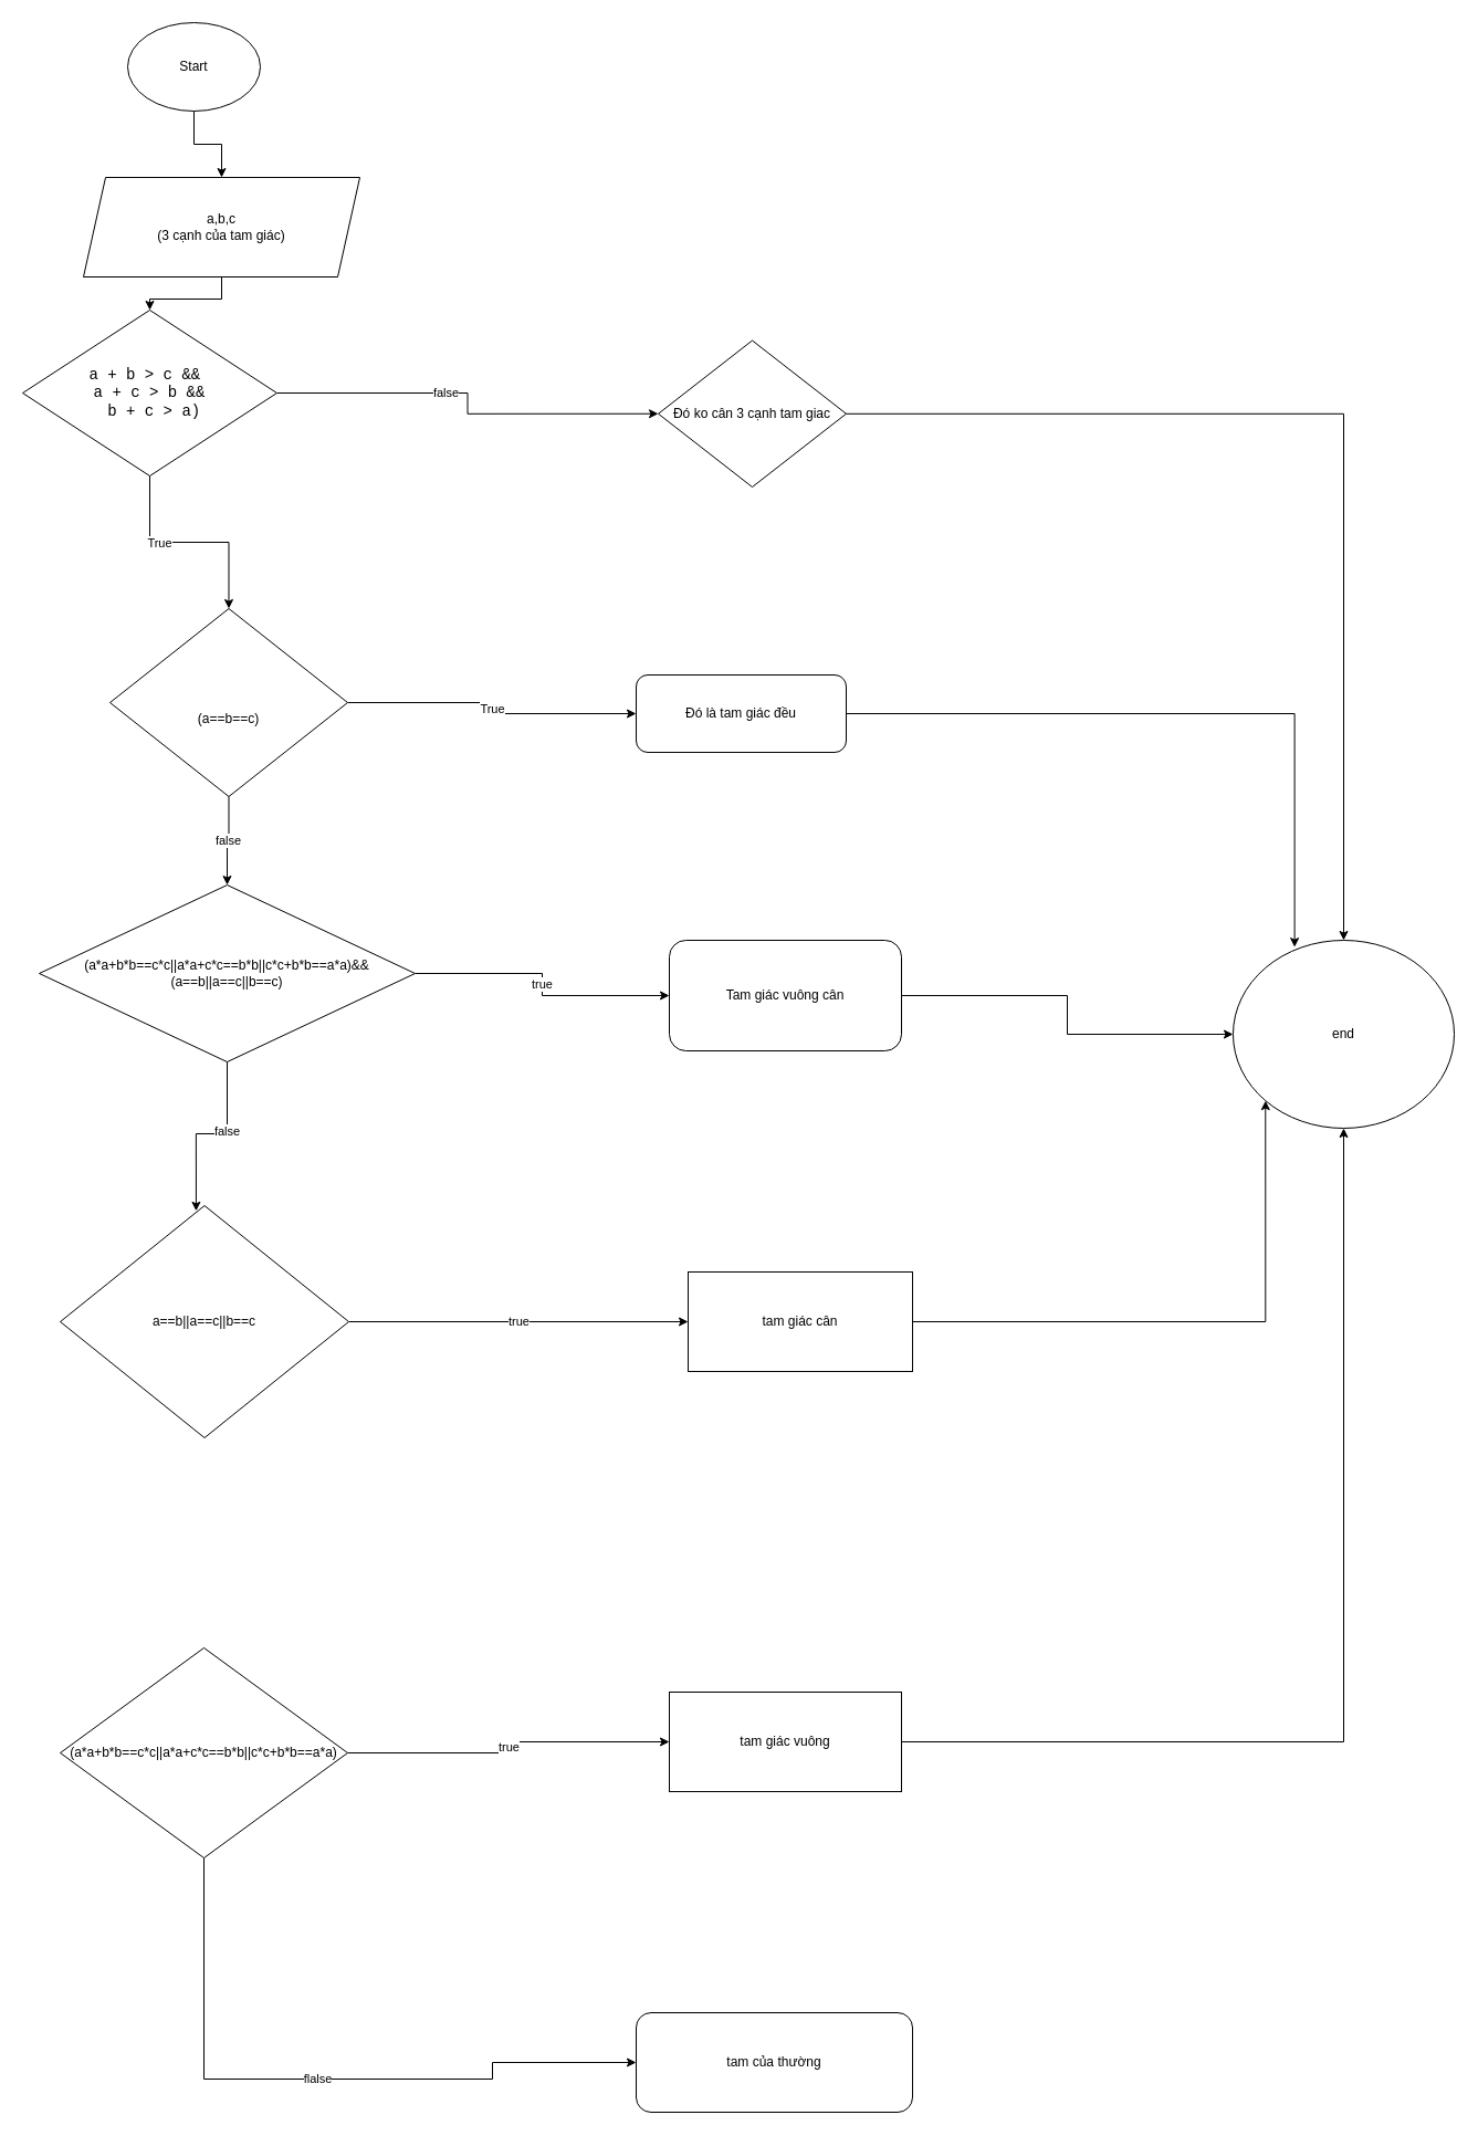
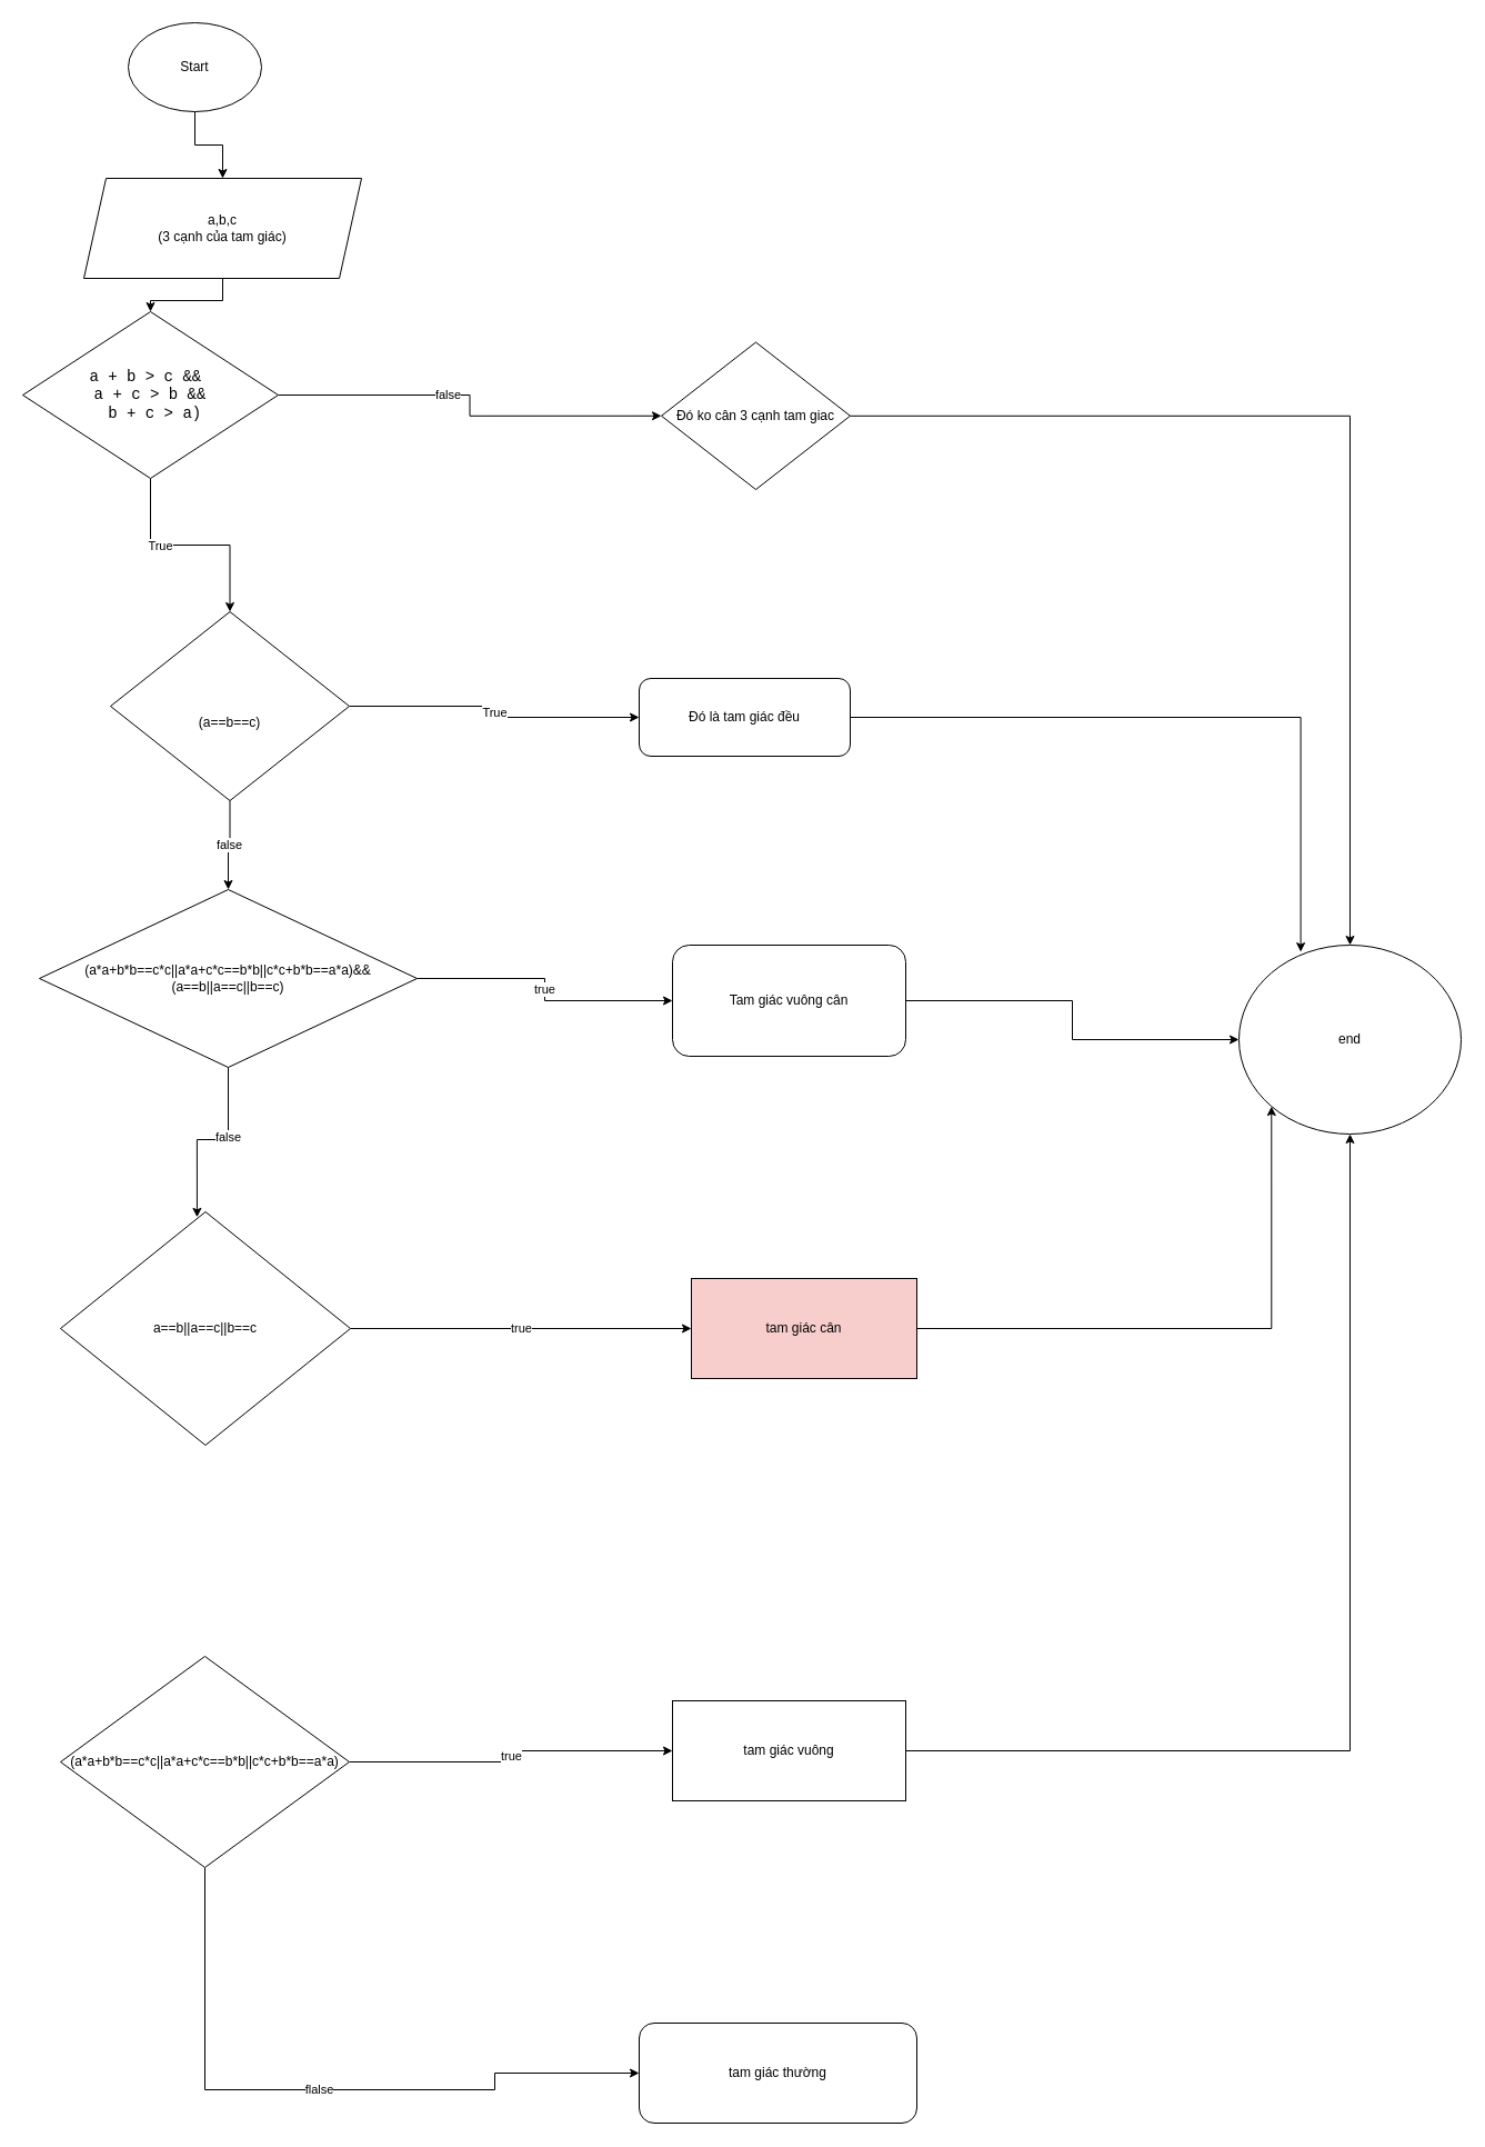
  <mxCell id="0" />
  <mxCell id="1" parent="0" />
  <mxCell id="2" style="edgeStyle=orthogonalEdgeStyle;rounded=0;orthogonalLoop=1;jettySize=auto;html=1;entryX=0.5;entryY=0;entryDx=0;entryDy=0;" parent="1" source="3" target="5" edge="1"><mxGeometry relative="1" as="geometry" /></mxCell>
  <mxCell id="3" value="Start" style="ellipse;whiteSpace=wrap;html=1;" parent="1" vertex="1"><mxGeometry x="115" y="20" width="120" height="80" as="geometry" /></mxCell>
  <mxCell id="4" style="edgeStyle=orthogonalEdgeStyle;rounded=0;orthogonalLoop=1;jettySize=auto;html=1;entryX=0.5;entryY=0;entryDx=0;entryDy=0;" parent="1" source="5" target="10" edge="1"><mxGeometry relative="1" as="geometry" /></mxCell>
  <mxCell id="5" value="&lt;div&gt;a,b,c&lt;/div&gt;&lt;div&gt;(3 cạnh của tam giác)&lt;br&gt;&lt;/div&gt;" style="shape=parallelogram;perimeter=parallelogramPerimeter;whiteSpace=wrap;html=1;fixedSize=1;" parent="1" vertex="1"><mxGeometry x="75" y="160" width="250" height="90" as="geometry" /></mxCell>
  <mxCell id="6" style="edgeStyle=orthogonalEdgeStyle;rounded=0;orthogonalLoop=1;jettySize=auto;html=1;entryX=0;entryY=0.5;entryDx=0;entryDy=0;" parent="1" source="10" target="15" edge="1"><mxGeometry relative="1" as="geometry" /></mxCell>
  <mxCell id="7" value="false" style="edgeLabel;html=1;align=center;verticalAlign=middle;resizable=0;points=[];" parent="6" vertex="1" connectable="0"><mxGeometry x="-0.167" y="1" relative="1" as="geometry"><mxPoint as="offset" /></mxGeometry></mxCell>
  <mxCell id="8" style="edgeStyle=orthogonalEdgeStyle;rounded=0;orthogonalLoop=1;jettySize=auto;html=1;" parent="1" source="10" target="13" edge="1"><mxGeometry relative="1" as="geometry" /></mxCell>
  <mxCell id="9" value="True" style="edgeLabel;html=1;align=center;verticalAlign=middle;resizable=0;points=[];" parent="8" vertex="1" connectable="0"><mxGeometry x="-0.294" relative="1" as="geometry"><mxPoint as="offset" /></mxGeometry></mxCell>
  <mxCell id="10" value="&lt;div align=&quot;center&quot; style=&quot;font-family: Consolas, &amp;quot;Courier New&amp;quot;, monospace; font-weight: normal; font-size: 14px; line-height: 116%;&quot;&gt;&lt;div style=&quot;line-height: 116%;&quot;&gt;a + b &amp;gt; c &amp;amp;&amp;amp;&amp;nbsp;&lt;/div&gt;&lt;div style=&quot;line-height: 116%;&quot;&gt;&lt;span style=&quot;background-color: rgb(255, 255, 255);&quot;&gt;a + c &amp;gt; b &amp;amp;&amp;amp;&lt;/span&gt;&lt;/div&gt;&lt;div style=&quot;line-height: 116%;&quot;&gt;&lt;span style=&quot;background-color: rgb(255, 255, 255);&quot;&gt;&amp;nbsp;b + c &amp;gt; a)&lt;/span&gt;&lt;/div&gt;&lt;/div&gt;" style="rhombus;whiteSpace=wrap;html=1;align=center;" parent="1" vertex="1"><mxGeometry x="20" y="280" width="230" height="150" as="geometry" /></mxCell>
  <mxCell id="11" value="false" style="edgeStyle=orthogonalEdgeStyle;rounded=0;orthogonalLoop=1;jettySize=auto;html=1;entryX=0.5;entryY=0;entryDx=0;entryDy=0;" parent="1" source="13" target="18" edge="1"><mxGeometry relative="1" as="geometry" /></mxCell>
  <mxCell id="12" value="True" style="edgeStyle=orthogonalEdgeStyle;rounded=0;orthogonalLoop=1;jettySize=auto;html=1;entryX=0;entryY=0.5;entryDx=0;entryDy=0;" parent="1" source="13" target="26" edge="1"><mxGeometry relative="1" as="geometry" /></mxCell>
  <mxCell id="13" value="&lt;br&gt;&lt;br&gt;(a==b==c)" style="rhombus;whiteSpace=wrap;html=1;" parent="1" vertex="1"><mxGeometry x="99" y="550" width="215" height="170" as="geometry" /></mxCell>
  <mxCell id="14" style="edgeStyle=orthogonalEdgeStyle;rounded=0;orthogonalLoop=1;jettySize=auto;html=1;entryX=0.5;entryY=0;entryDx=0;entryDy=0;" parent="1" source="15" target="16" edge="1"><mxGeometry relative="1" as="geometry" /></mxCell>
  <mxCell id="15" value="Đó ko cân 3 cạnh tam giac" style="rhombus;whiteSpace=wrap;html=1;" parent="1" vertex="1"><mxGeometry x="595" y="307.5" width="170" height="132.5" as="geometry" /></mxCell>
  <mxCell id="16" value="end" style="ellipse;whiteSpace=wrap;html=1;" parent="1" vertex="1"><mxGeometry x="1115" y="850" width="200" height="170" as="geometry" /></mxCell>
  <mxCell id="17" value="true" style="edgeStyle=orthogonalEdgeStyle;rounded=0;orthogonalLoop=1;jettySize=auto;html=1;entryX=0;entryY=0.5;entryDx=0;entryDy=0;" parent="1" source="18" target="29" edge="1"><mxGeometry relative="1" as="geometry" /></mxCell>
  <mxCell id="18" value="(a*a+b*b==c*c||a*a+c*c==b*b||c*c+b*b==a*a)&amp;amp;&amp;amp;(a==b||a==c||b==c)" style="rhombus;whiteSpace=wrap;html=1;" parent="1" vertex="1"><mxGeometry x="35" y="800" width="340" height="160" as="geometry" /></mxCell>
  <mxCell id="19" value="true" style="edgeStyle=orthogonalEdgeStyle;rounded=0;orthogonalLoop=1;jettySize=auto;html=1;" parent="1" source="20" target="31" edge="1"><mxGeometry relative="1" as="geometry"><mxPoint x="605" y="1180" as="targetPoint" /></mxGeometry></mxCell>
  <mxCell id="20" value="a==b||a==c||b==c" style="rhombus;whiteSpace=wrap;html=1;" parent="1" vertex="1"><mxGeometry x="54" y="1090" width="261" height="210" as="geometry" /></mxCell>
  <mxCell id="21" style="edgeStyle=orthogonalEdgeStyle;rounded=0;orthogonalLoop=1;jettySize=auto;html=1;entryX=0.471;entryY=0.023;entryDx=0;entryDy=0;entryPerimeter=0;" parent="1" source="18" target="20" edge="1"><mxGeometry relative="1" as="geometry" /></mxCell>
  <mxCell id="22" value="false" style="edgeLabel;html=1;align=center;verticalAlign=middle;resizable=0;points=[];" parent="21" vertex="1" connectable="0"><mxGeometry x="-0.24" y="-1" relative="1" as="geometry"><mxPoint as="offset" /></mxGeometry></mxCell>
  <mxCell id="23" value="true" style="edgeStyle=orthogonalEdgeStyle;rounded=0;orthogonalLoop=1;jettySize=auto;html=1;entryX=0;entryY=0.5;entryDx=0;entryDy=0;" parent="1" source="25" target="33" edge="1"><mxGeometry relative="1" as="geometry" /></mxCell>
  <mxCell id="24" value="flalse" style="edgeStyle=orthogonalEdgeStyle;rounded=0;orthogonalLoop=1;jettySize=auto;html=1;entryX=0;entryY=0.5;entryDx=0;entryDy=0;" parent="1" source="25" target="34" edge="1"><mxGeometry relative="1" as="geometry"><Array as="points"><mxPoint x="184" y="1880" /><mxPoint x="445" y="1880" /><mxPoint x="445" y="1865" /></Array></mxGeometry></mxCell>
  <mxCell id="25" value="(a*a+b*b==c*c||a*a+c*c==b*b||c*c+b*b==a*a)" style="rhombus;whiteSpace=wrap;html=1;" parent="1" vertex="1"><mxGeometry x="54" y="1490" width="260" height="190" as="geometry" /></mxCell>
  <mxCell id="26" value="Đó là tam giác đều" style="rounded=1;whiteSpace=wrap;html=1;" parent="1" vertex="1"><mxGeometry x="575" y="610" width="190" height="70" as="geometry" /></mxCell>
  <mxCell id="27" style="edgeStyle=orthogonalEdgeStyle;rounded=0;orthogonalLoop=1;jettySize=auto;html=1;entryX=0.278;entryY=0.036;entryDx=0;entryDy=0;entryPerimeter=0;" parent="1" source="26" target="16" edge="1"><mxGeometry relative="1" as="geometry" /></mxCell>
  <mxCell id="28" style="edgeStyle=orthogonalEdgeStyle;rounded=0;orthogonalLoop=1;jettySize=auto;html=1;entryX=0;entryY=0.5;entryDx=0;entryDy=0;" parent="1" source="29" target="16" edge="1"><mxGeometry relative="1" as="geometry" /></mxCell>
  <mxCell id="29" value="Tam giác vuông cân" style="rounded=1;whiteSpace=wrap;html=1;" parent="1" vertex="1"><mxGeometry x="605" y="850" width="210" height="100" as="geometry" /></mxCell>
  <mxCell id="30" style="edgeStyle=orthogonalEdgeStyle;rounded=0;orthogonalLoop=1;jettySize=auto;html=1;entryX=0;entryY=1;entryDx=0;entryDy=0;" parent="1" source="31" target="16" edge="1"><mxGeometry relative="1" as="geometry" /></mxCell>
- <mxCell id="31" value="tam giác cân" style="rounded=0;whiteSpace=wrap;html=1;" parent="1" vertex="1"><mxGeometry x="622" y="1150" width="203" height="90" as="geometry" /></mxCell>
+ <mxCell id="31" value="tam giác cân" style="rounded=0;whiteSpace=wrap;html=1;fillColor=#f8cecc;" parent="1" vertex="1"><mxGeometry x="622" y="1150" width="203" height="90" as="geometry" /></mxCell>
  <mxCell id="32" style="edgeStyle=orthogonalEdgeStyle;rounded=0;orthogonalLoop=1;jettySize=auto;html=1;" parent="1" source="33" target="16" edge="1"><mxGeometry relative="1" as="geometry" /></mxCell>
  <mxCell id="33" value="tam giác vuông" style="rounded=0;whiteSpace=wrap;html=1;" parent="1" vertex="1"><mxGeometry x="605" y="1530" width="210" height="90" as="geometry" /></mxCell>
- <mxCell id="34" value="tam của thường" style="rounded=1;whiteSpace=wrap;html=1;" parent="1" vertex="1"><mxGeometry x="575" y="1820" width="250" height="90" as="geometry" /></mxCell>
+ <mxCell id="34" value="tam giác thường" style="rounded=1;whiteSpace=wrap;html=1;" parent="1" vertex="1"><mxGeometry x="575" y="1820" width="250" height="90" as="geometry" /></mxCell>
